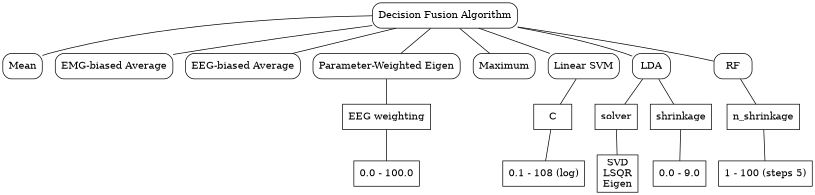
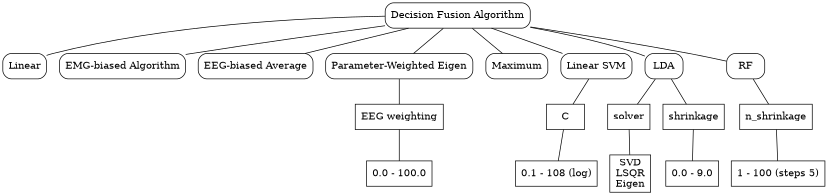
  digraph {
    node [shape=box style=solid]
    edge [arrowhead=none]
    n1 [label="Decision Fusion Algorithm" style=rounded]
-   n2 [label=Mean style=rounded]
-   n3 [label="EMG-biased Average" style=rounded]
+   n2 [label=Linear style=rounded]
+   n3 [label="EMG-biased Algorithm" style=rounded]
    n4 [label="EEG-biased Average" style=rounded]
    n5 [label="Parameter-Weighted Eigen" style=rounded]
    n6 [label=Maximum style=rounded]
    n7 [label="Linear SVM" style=rounded]
    n8 [label=LDA style=rounded]
    n9 [label=RF style=rounded]
    n10 [label="EEG weighting"]
    n11 [label=C]
    n12 [label=solver]
    n13 [label=shrinkage]
    n14 [label=n_shrinkage]
    n15 [label="0.0 - 100.0"]
    n16 [label="0.1 - 108 (log)"]
    n17 [label="SVD\nLSQR\nEigen"]
    n18 [label="0.0 - 9.0"]
    n19 [label="1 - 100 (steps 5)"]
    n1 -> n2
    n1 -> n3
    n1 -> n4
    n1 -> n5
    n1 -> n6
    n1 -> n7
    n1 -> n8
    n1 -> n9
    n5 -> n10
    n7 -> n11
    n8 -> n12
    n8 -> n13
    n9 -> n14
    n10 -> n15
    n11 -> n16
    n12 -> n17
    n13 -> n18
    n14 -> n19
  }
